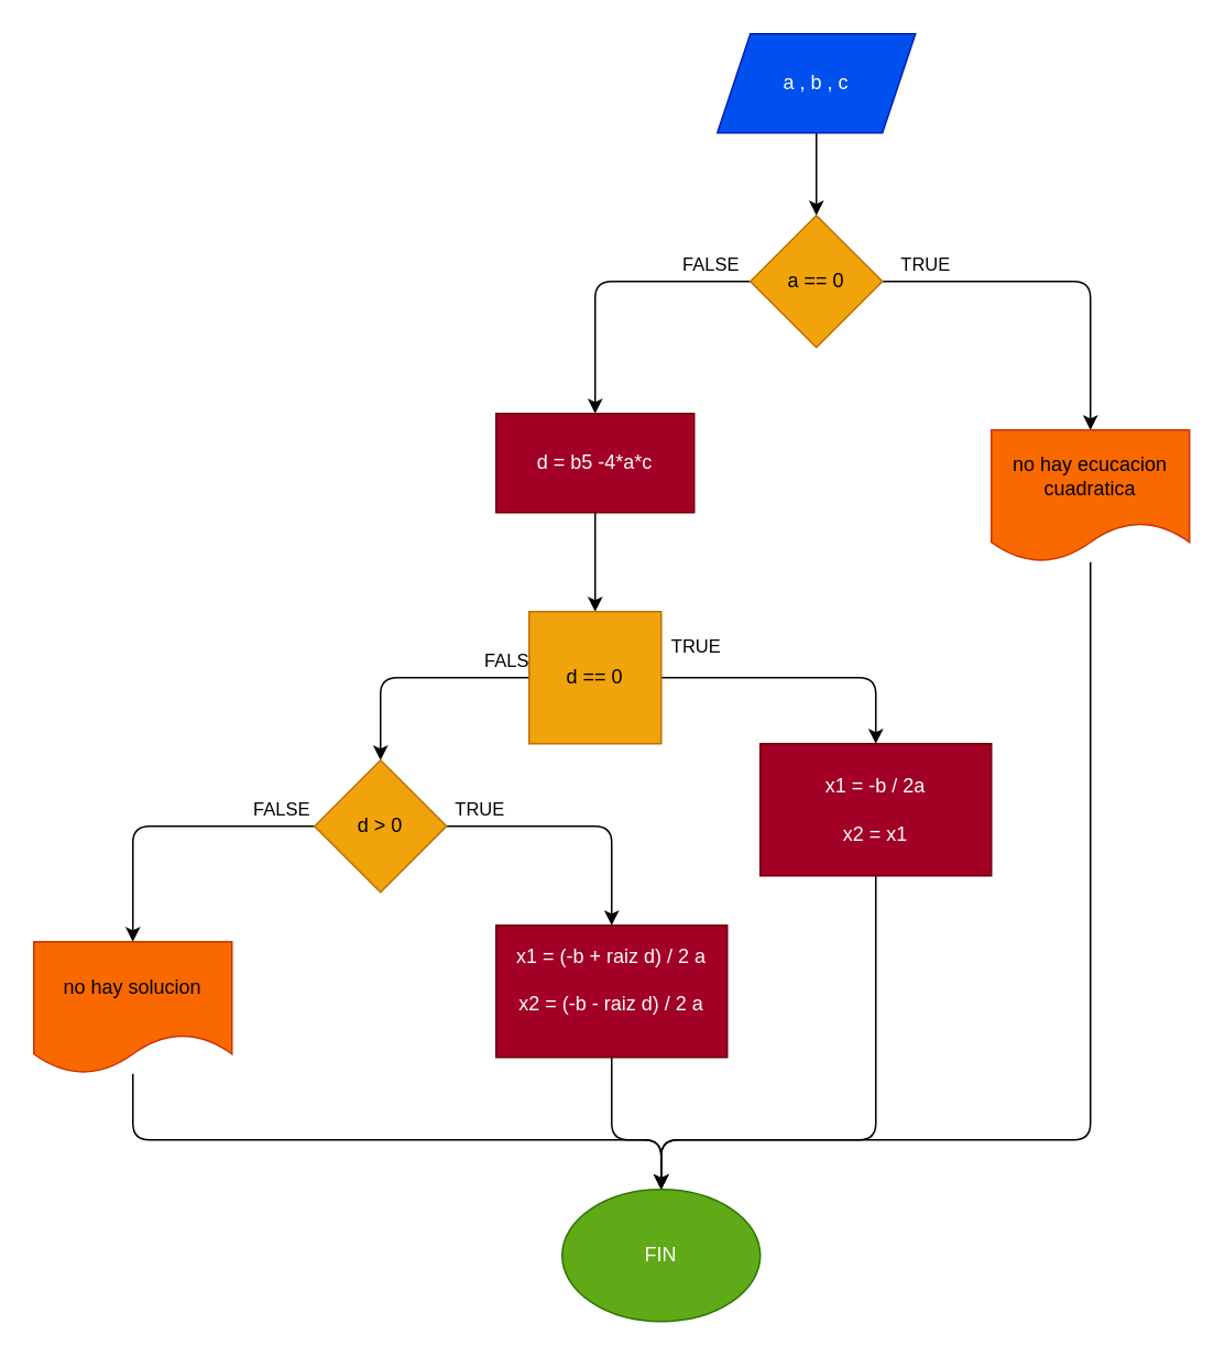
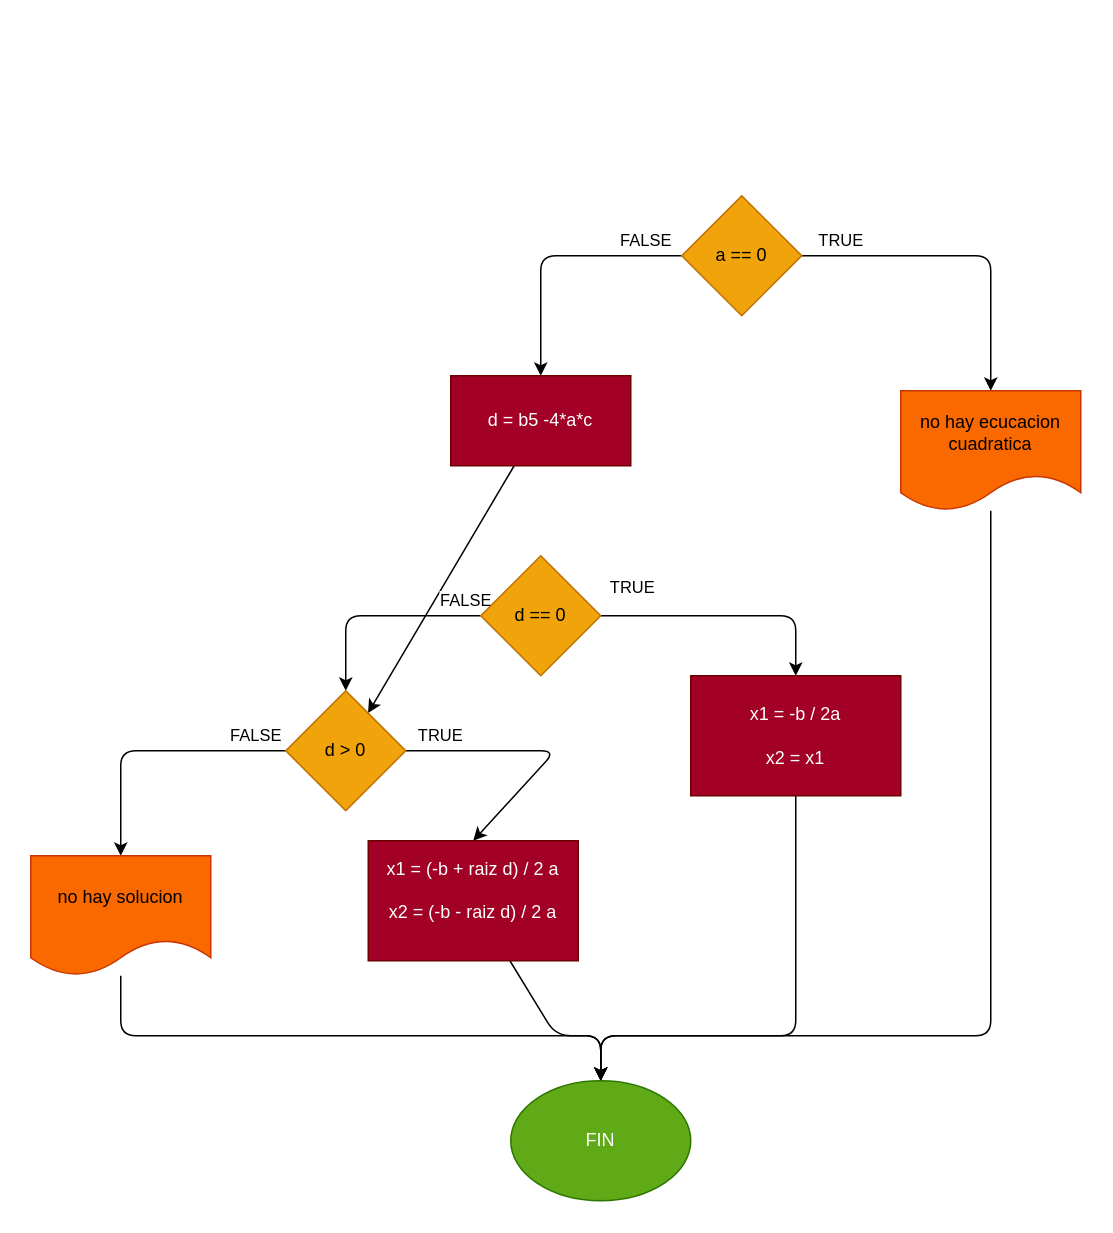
  <mxCell id="0" />
  <mxCell id="1" parent="0" />
- <mxCell id="2" value="" style="edgeStyle=none;html=1;" edge="1" parent="1" source="3" target="6"><mxGeometry relative="1" as="geometry" /></mxCell>
- <mxCell id="3" value="a , b , c" style="shape=parallelogram;perimeter=parallelogramPerimeter;whiteSpace=wrap;html=1;fixedSize=1;fillColor=#0050ef;fontColor=#ffffff;strokeColor=#001DBC;" vertex="1" parent="1"><mxGeometry x="434" y="20" width="120" height="60" as="geometry" /></mxCell>
  <mxCell id="4" value="TRUE" style="edgeStyle=none;html=1;" edge="1" parent="1" source="6" target="8"><mxGeometry x="-0.759" y="10" relative="1" as="geometry"><Array as="points"><mxPoint x="660" y="170" /></Array><mxPoint as="offset" /></mxGeometry></mxCell>
  <mxCell id="5" value="FALSE" style="edgeStyle=none;html=1;" edge="1" parent="1" source="6" target="10"><mxGeometry x="-0.724" y="-10" relative="1" as="geometry"><Array as="points"><mxPoint x="360" y="170" /></Array><mxPoint as="offset" /></mxGeometry></mxCell>
  <mxCell id="6" value="a == 0" style="rhombus;whiteSpace=wrap;html=1;fillColor=#f0a30a;fontColor=#000000;strokeColor=#BD7000;" vertex="1" parent="1"><mxGeometry x="454" y="130" width="80" height="80" as="geometry" /></mxCell>
  <mxCell id="7" style="edgeStyle=none;html=1;entryX=0.5;entryY=0;entryDx=0;entryDy=0;" edge="1" parent="1" source="8" target="24"><mxGeometry relative="1" as="geometry"><Array as="points"><mxPoint x="660" y="690" /><mxPoint x="400" y="690" /></Array></mxGeometry></mxCell>
  <mxCell id="8" value="no hay ecucacion&lt;br&gt;cuadratica" style="shape=document;whiteSpace=wrap;html=1;boundedLbl=1;fillColor=#fa6800;fontColor=#000000;strokeColor=#C73500;" vertex="1" parent="1"><mxGeometry x="600" y="260" width="120" height="80" as="geometry" /></mxCell>
- <mxCell id="9" value="" style="edgeStyle=none;html=1;" edge="1" parent="1" source="10" target="14"><mxGeometry relative="1" as="geometry" /></mxCell>
+ <mxCell id="9" value="" style="edgeStyle=none;html=1;" edge="1" parent="1" source="10" target="19"><mxGeometry relative="1" as="geometry" /></mxCell>
  <mxCell id="10" value="d = b5 -4*a*c" style="whiteSpace=wrap;html=1;fillColor=#a20025;fontColor=#ffffff;strokeColor=#6F0000;" vertex="1" parent="1"><mxGeometry x="300" y="250" width="120" height="60" as="geometry" /></mxCell>
  <mxCell id="11" style="edgeStyle=none;html=1;entryX=0.5;entryY=0;entryDx=0;entryDy=0;" edge="1" parent="1" source="14" target="16"><mxGeometry relative="1" as="geometry"><Array as="points"><mxPoint x="530" y="410" /></Array></mxGeometry></mxCell>
  <mxCell id="12" value="TRUE" style="edgeLabel;html=1;align=center;verticalAlign=middle;resizable=0;points=[];" vertex="1" connectable="0" parent="11"><mxGeometry x="-0.412" y="-2" relative="1" as="geometry"><mxPoint x="-30" y="-22" as="offset" /></mxGeometry></mxCell>
  <mxCell id="13" value="FALSE" style="edgeStyle=none;html=1;" edge="1" parent="1" source="14" target="19"><mxGeometry x="-0.857" y="-10" relative="1" as="geometry"><Array as="points"><mxPoint x="230" y="410" /></Array><mxPoint as="offset" /></mxGeometry></mxCell>
- <mxCell id="14" value="d == 0" style="whiteSpace=wrap;html=1;fillColor=#f0a30a;fontColor=#000000;strokeColor=#BD7000;rounded=0;" vertex="1" parent="1"><mxGeometry x="320" y="370" width="80" height="80" as="geometry" /></mxCell>
+ <mxCell id="14" value="d == 0" style="rhombus;whiteSpace=wrap;html=1;fillColor=#f0a30a;fontColor=#000000;strokeColor=#BD7000;" vertex="1" parent="1"><mxGeometry x="320" y="370" width="80" height="80" as="geometry" /></mxCell>
  <mxCell id="15" style="edgeStyle=none;html=1;entryX=0.5;entryY=0;entryDx=0;entryDy=0;" edge="1" parent="1" source="16" target="24"><mxGeometry relative="1" as="geometry"><Array as="points"><mxPoint x="530" y="690" /><mxPoint x="400" y="690" /></Array></mxGeometry></mxCell>
  <mxCell id="16" value="x1 = -b / 2a&lt;br&gt;&lt;br&gt;x2 = x1" style="rounded=0;whiteSpace=wrap;html=1;fillColor=#a20025;fontColor=#ffffff;strokeColor=#6F0000;" vertex="1" parent="1"><mxGeometry x="460" y="450" width="140" height="80" as="geometry" /></mxCell>
  <mxCell id="17" value="FALSE" style="edgeStyle=none;html=1;" edge="1" parent="1" source="19" target="21"><mxGeometry x="-0.778" y="-10" relative="1" as="geometry"><Array as="points"><mxPoint y="500" x="80" /></Array><mxPoint as="offset" /></mxGeometry></mxCell>
  <mxCell id="18" value="TRUE" style="edgeStyle=none;html=1;entryX=0.5;entryY=0;entryDx=0;entryDy=0;" edge="1" parent="1" source="19" target="23"><mxGeometry x="-0.75" y="10" relative="1" as="geometry"><Array as="points"><mxPoint x="370" y="500" /></Array><mxPoint as="offset" /></mxGeometry></mxCell>
  <mxCell id="19" value="d &amp;gt; 0" style="rhombus;whiteSpace=wrap;html=1;fillColor=#f0a30a;fontColor=#000000;strokeColor=#BD7000;" vertex="1" parent="1"><mxGeometry x="190" y="460" width="80" height="80" as="geometry" /></mxCell>
  <mxCell id="20" style="edgeStyle=none;html=1;entryX=0.5;entryY=0;entryDx=0;entryDy=0;" edge="1" parent="1" source="21" target="24"><mxGeometry relative="1" as="geometry"><Array as="points"><mxPoint y="690" x="80" /><mxPoint x="400" y="690" /></Array></mxGeometry></mxCell>
  <mxCell id="21" value="no hay solucion" style="shape=document;whiteSpace=wrap;html=1;boundedLbl=1;fillColor=#fa6800;fontColor=#000000;strokeColor=#C73500;" vertex="1" parent="1"><mxGeometry x="20" y="570" width="120" height="80" as="geometry" /></mxCell>
  <mxCell id="22" style="edgeStyle=none;html=1;entryX=0.5;entryY=0;entryDx=0;entryDy=0;" edge="1" parent="1" source="23" target="24"><mxGeometry relative="1" as="geometry"><Array as="points"><mxPoint x="370" y="690" /><mxPoint x="400" y="690" /></Array></mxGeometry></mxCell>
- <mxCell id="23" value="x1 = (-b + raiz d) / 2 a&lt;br&gt;&lt;br&gt;x2 = (-b - raiz d) / 2 a&lt;br&gt;&amp;nbsp;" style="rounded=0;whiteSpace=wrap;html=1;fillColor=#a20025;fontColor=#ffffff;strokeColor=#6F0000;" vertex="1" parent="1"><mxGeometry x="300" y="560" width="140" height="80" as="geometry" /></mxCell>
+ <mxCell id="23" value="x1 = (-b + raiz d) / 2 a&lt;br&gt;&lt;br&gt;x2 = (-b - raiz d) / 2 a&lt;br&gt;&amp;nbsp;" style="rounded=0;whiteSpace=wrap;html=1;fillColor=#a20025;fontColor=#ffffff;strokeColor=#6F0000;" vertex="1" parent="1"><mxGeometry x="245" y="560" width="140" height="80" as="geometry" /></mxCell>
  <mxCell id="24" value="FIN" style="ellipse;whiteSpace=wrap;html=1;fillColor=#60a917;fontColor=#ffffff;strokeColor=#2D7600;" vertex="1" parent="1"><mxGeometry x="340" y="720" width="120" height="80" as="geometry" /></mxCell>
